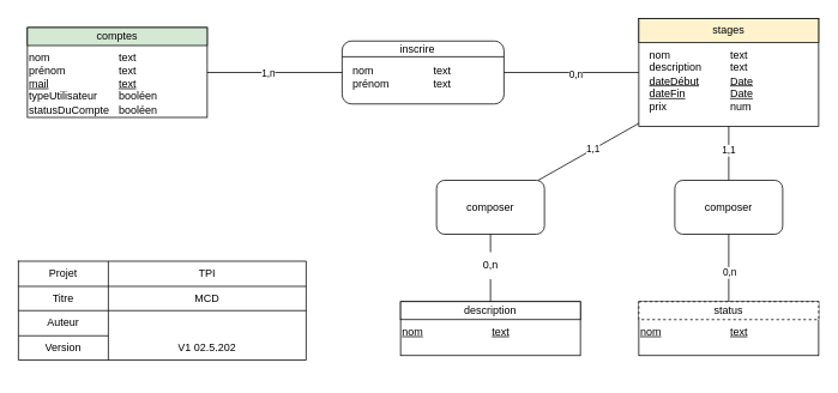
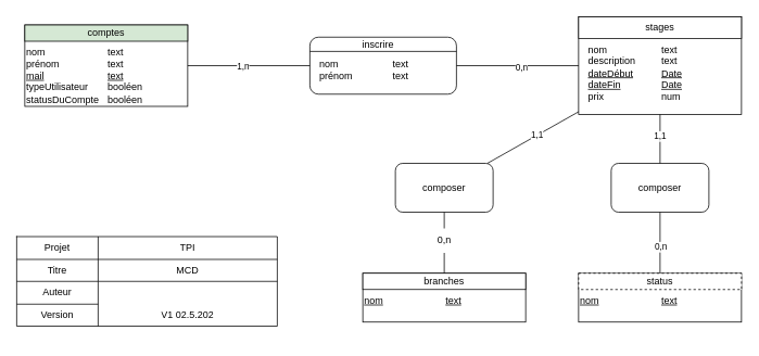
  <mxCell id="0" />
  <mxCell id="1" parent="0" />
  <mxCell id="2" value="&lt;div style=&quot;box-sizing: border-box ; width: 100% ; padding: 2px&quot;&gt;&lt;br&gt;&lt;/div&gt;" style="verticalAlign=top;align=center;overflow=fill;html=1;rounded=0;shadow=0;comic=0;labelBackgroundColor=none;strokeColor=#000000;strokeWidth=1;fillColor=#ffffff;fontFamily=Verdana;fontSize=12;fontColor=#000000;" parent="1" vertex="1"><mxGeometry x="30" y="30" width="200" height="100" as="geometry" /></mxCell>
  <mxCell id="3" value="comptes" style="rounded=0;whiteSpace=wrap;html=1;fillColor=#d5e8d4;" parent="1" vertex="1"><mxGeometry x="30" y="30" width="200" height="20" as="geometry" /></mxCell>
  <mxCell id="4" value="nom&lt;br&gt;prénom&lt;br&gt;&lt;u&gt;mail&lt;/u&gt;&lt;br&gt;typeUtilisateur&lt;br&gt;statusDuCompte" style="text;html=1;strokeColor=none;fillColor=none;align=left;verticalAlign=top;whiteSpace=wrap;rounded=0;" parent="1" vertex="1"><mxGeometry x="30" y="50" width="90" height="60" as="geometry" /></mxCell>
  <mxCell id="5" value="text&lt;br&gt;text&lt;br&gt;&lt;u&gt;text&lt;/u&gt;&lt;br&gt;booléen&lt;br&gt;booléen" style="text;html=1;strokeColor=none;fillColor=none;align=left;verticalAlign=top;whiteSpace=wrap;rounded=0;" parent="1" vertex="1"><mxGeometry x="130" y="50" width="100" height="80" as="geometry" /></mxCell>
  <mxCell id="6" value="" style="group" parent="1" vertex="1" connectable="0"><mxGeometry x="710" y="20" width="200" height="120" as="geometry" /></mxCell>
  <mxCell id="7" value="&lt;div style=&quot;box-sizing: border-box ; width: 100% ; padding: 2px&quot;&gt;&lt;br&gt;&lt;/div&gt;" style="verticalAlign=top;align=center;overflow=fill;html=1;rounded=0;shadow=0;comic=0;labelBackgroundColor=none;strokeColor=#000000;strokeWidth=1;fillColor=#ffffff;fontFamily=Verdana;fontSize=12;fontColor=#000000;" parent="6" vertex="1"><mxGeometry width="200" height="120" as="geometry" /></mxCell>
- <mxCell id="8" value="stages" style="rounded=0;whiteSpace=wrap;html=1;fillColor=#fff2cc;" parent="6" vertex="1"><mxGeometry width="200" height="26.667" as="geometry" /></mxCell>
+ <mxCell id="8" value="stages" style="rounded=0;whiteSpace=wrap;html=1;" parent="6" vertex="1"><mxGeometry width="200" height="26.667" as="geometry" /></mxCell>
  <mxCell id="9" value="nom&lt;br&gt;description&lt;br&gt;&lt;u&gt;dateDébut&lt;/u&gt;&lt;br&gt;&lt;u&gt;dateFin&lt;/u&gt;&lt;br&gt;prix" style="text;html=1;strokeColor=none;fillColor=none;align=left;verticalAlign=top;whiteSpace=wrap;rounded=0;" parent="6" vertex="1"><mxGeometry x="10" y="26.667" width="90" height="26.667" as="geometry" /></mxCell>
  <mxCell id="10" value="text&lt;br&gt;text&lt;br&gt;&lt;u&gt;Date&lt;/u&gt;&lt;br&gt;&lt;u&gt;Date&lt;/u&gt;&lt;br&gt;num" style="text;html=1;strokeColor=none;fillColor=none;align=left;verticalAlign=top;whiteSpace=wrap;rounded=0;" parent="6" vertex="1"><mxGeometry x="100" y="26.667" width="100" height="26.667" as="geometry" /></mxCell>
  <mxCell id="11" value="&lt;div style=&quot;box-sizing: border-box ; width: 100% ; padding: 2px&quot;&gt;&lt;br&gt;&lt;/div&gt;" style="verticalAlign=top;align=center;overflow=fill;html=1;rounded=1;shadow=0;comic=0;labelBackgroundColor=none;strokeColor=#000000;strokeWidth=1;fillColor=#ffffff;fontFamily=Verdana;fontSize=12;fontColor=#000000;" parent="1" vertex="1"><mxGeometry x="380" y="45" width="180" height="70" as="geometry" /></mxCell>
  <mxCell id="12" value="nom&lt;br&gt;prénom" style="text;html=1;strokeColor=none;fillColor=none;align=left;verticalAlign=top;whiteSpace=wrap;rounded=0;" parent="1" vertex="1"><mxGeometry x="390" y="65" width="90" height="20" as="geometry" /></mxCell>
  <mxCell id="13" value="" style="endArrow=none;html=1;entryX=1;entryY=0.25;entryDx=0;entryDy=0;exitX=0;exitY=0.25;exitDx=0;exitDy=0;" parent="1" source="11" target="11" edge="1"><mxGeometry width="50" height="50" relative="1" as="geometry"><mxPoint x="100" y="195" as="sourcePoint" /><mxPoint x="150" y="145" as="targetPoint" /></mxGeometry></mxCell>
  <mxCell id="14" value="inscrire" style="text;html=1;strokeColor=none;fillColor=none;align=center;verticalAlign=middle;whiteSpace=wrap;rounded=0;" parent="1" vertex="1"><mxGeometry x="404" y="45" width="120" height="20" as="geometry" /></mxCell>
  <mxCell id="15" value="text&lt;br&gt;text" style="text;html=1;strokeColor=none;fillColor=none;align=left;verticalAlign=top;whiteSpace=wrap;rounded=0;" parent="1" vertex="1"><mxGeometry x="480" y="65" width="90" height="20" as="geometry" /></mxCell>
  <mxCell id="16" value="" style="endArrow=none;html=1;rounded=0;" parent="1" edge="1"><mxGeometry width="50" height="50" relative="1" as="geometry"><mxPoint x="230" y="80" as="sourcePoint" /><mxPoint x="380" y="80" as="targetPoint" /></mxGeometry></mxCell>
  <mxCell id="17" value="1,n" style="edgeLabel;html=1;align=center;verticalAlign=middle;resizable=0;points=[];fontColor=#000000;" parent="16" vertex="1" connectable="0"><mxGeometry x="-0.107" y="1" relative="1" as="geometry"><mxPoint y="1" as="offset" /></mxGeometry></mxCell>
  <mxCell id="18" value="" style="endArrow=none;html=1;rounded=0;" parent="1" source="11" target="7" edge="1"><mxGeometry width="50" height="50" relative="1" as="geometry"><mxPoint x="720" y="340" as="sourcePoint" /><mxPoint x="770" y="290" as="targetPoint" /></mxGeometry></mxCell>
  <mxCell id="19" value="0,n" style="edgeLabel;html=1;align=center;verticalAlign=middle;resizable=0;points=[];" parent="18" vertex="1" connectable="0"><mxGeometry x="0.05" y="-1" relative="1" as="geometry"><mxPoint as="offset" /></mxGeometry></mxCell>
  <mxCell id="20" value="" style="shape=table;html=1;whiteSpace=wrap;startSize=0;container=1;collapsible=0;childLayout=tableLayout;" parent="1" vertex="1"><mxGeometry x="20" y="290" width="320" height="110" as="geometry" /></mxCell>
  <mxCell id="21" value="" style="shape=partialRectangle;html=1;whiteSpace=wrap;collapsible=0;dropTarget=0;pointerEvents=0;fillColor=none;top=0;left=0;bottom=0;right=0;points=[[0,0.5],[1,0.5]];portConstraint=eastwest;" parent="20" vertex="1"><mxGeometry width="320" height="28" as="geometry" /></mxCell>
  <mxCell id="22" value="Projet" style="shape=partialRectangle;html=1;whiteSpace=wrap;connectable=0;overflow=hidden;fillColor=none;top=0;left=0;bottom=0;right=0;" parent="21" vertex="1"><mxGeometry width="100" height="28" as="geometry"><mxRectangle width="100" height="28" as="alternateBounds" /></mxGeometry></mxCell>
  <mxCell id="23" value="TPI" style="shape=partialRectangle;html=1;whiteSpace=wrap;connectable=0;overflow=hidden;fillColor=none;top=0;left=0;bottom=0;right=0;" parent="21" vertex="1"><mxGeometry x="100" width="220" height="28" as="geometry"><mxRectangle width="220" height="28" as="alternateBounds" /></mxGeometry></mxCell>
  <mxCell id="24" value="" style="shape=partialRectangle;html=1;whiteSpace=wrap;collapsible=0;dropTarget=0;pointerEvents=0;fillColor=none;top=0;left=0;bottom=0;right=0;points=[[0,0.5],[1,0.5]];portConstraint=eastwest;" parent="20" vertex="1"><mxGeometry y="28" width="320" height="27" as="geometry" /></mxCell>
  <mxCell id="25" value="Titre" style="shape=partialRectangle;html=1;whiteSpace=wrap;connectable=0;overflow=hidden;fillColor=none;top=0;left=0;bottom=0;right=0;" parent="24" vertex="1"><mxGeometry width="100" height="27" as="geometry"><mxRectangle width="100" height="27" as="alternateBounds" /></mxGeometry></mxCell>
  <mxCell id="26" value="MCD" style="shape=partialRectangle;html=1;whiteSpace=wrap;connectable=0;overflow=hidden;fillColor=none;top=0;left=0;bottom=0;right=0;" parent="24" vertex="1"><mxGeometry x="100" width="220" height="27" as="geometry"><mxRectangle width="220" height="27" as="alternateBounds" /></mxGeometry></mxCell>
  <mxCell id="27" value="" style="shape=partialRectangle;html=1;whiteSpace=wrap;collapsible=0;dropTarget=0;pointerEvents=0;fillColor=none;top=0;left=0;bottom=0;right=0;points=[[0,0.5],[1,0.5]];portConstraint=eastwest;" parent="20" vertex="1"><mxGeometry y="55" width="320" height="28" as="geometry" /></mxCell>
  <mxCell id="28" value="Auteur" style="shape=partialRectangle;html=1;whiteSpace=wrap;connectable=0;overflow=hidden;fillColor=none;top=0;left=0;bottom=0;right=0;" parent="27" vertex="1"><mxGeometry width="100" height="28" as="geometry"><mxRectangle width="100" height="28" as="alternateBounds" /></mxGeometry></mxCell>
  <mxCell id="29" value="" style="shape=partialRectangle;html=1;whiteSpace=wrap;collapsible=0;dropTarget=0;pointerEvents=0;fillColor=none;top=0;left=0;bottom=0;right=0;points=[[0,0.5],[1,0.5]];portConstraint=eastwest;" parent="20" vertex="1"><mxGeometry y="83" width="320" height="27" as="geometry" /></mxCell>
  <mxCell id="30" value="Version" style="shape=partialRectangle;html=1;whiteSpace=wrap;connectable=0;overflow=hidden;fillColor=none;top=0;left=0;bottom=0;right=0;" parent="29" vertex="1"><mxGeometry width="100" height="27" as="geometry"><mxRectangle width="100" height="27" as="alternateBounds" /></mxGeometry></mxCell>
  <mxCell id="31" value="V1&amp;nbsp;02.5.202" style="shape=partialRectangle;html=1;whiteSpace=wrap;connectable=0;overflow=hidden;fillColor=none;top=0;left=0;bottom=0;right=0;" parent="29" vertex="1"><mxGeometry x="100" width="220" height="27" as="geometry"><mxRectangle width="220" height="27" as="alternateBounds" /></mxGeometry></mxCell>
  <mxCell id="32" value="&lt;div style=&quot;box-sizing: border-box ; width: 100% ; padding: 2px&quot;&gt;&lt;br&gt;&lt;/div&gt;" style="verticalAlign=top;align=center;overflow=fill;html=1;rounded=0;shadow=0;comic=0;labelBackgroundColor=none;strokeColor=#000000;strokeWidth=1;fillColor=#ffffff;fontFamily=Verdana;fontSize=12;fontColor=#000000;" parent="1" vertex="1"><mxGeometry x="710" y="335" width="200" height="60" as="geometry" /></mxCell>
  <mxCell id="33" value="status" style="rounded=0;whiteSpace=wrap;html=1;dashed=1;" parent="1" vertex="1"><mxGeometry x="710" y="335" width="200" height="20" as="geometry" /></mxCell>
  <mxCell id="34" value="&lt;u&gt;nom&lt;span style=&quot;white-space: pre;&quot;&gt;&#09;&lt;/span&gt;&lt;/u&gt;" style="text;html=1;strokeColor=none;fillColor=none;align=left;verticalAlign=top;whiteSpace=wrap;rounded=0;" parent="1" vertex="1"><mxGeometry x="710" y="355" width="90" height="35" as="geometry" /></mxCell>
  <mxCell id="35" value="&lt;u&gt;text&lt;/u&gt;" style="text;html=1;strokeColor=none;fillColor=none;align=left;verticalAlign=top;whiteSpace=wrap;rounded=0;" parent="1" vertex="1"><mxGeometry x="810" y="355" width="100" height="35" as="geometry" /></mxCell>
  <mxCell id="36" value="&lt;div style=&quot;box-sizing: border-box ; width: 100% ; padding: 2px&quot;&gt;&lt;br&gt;&lt;/div&gt;" style="verticalAlign=top;align=center;overflow=fill;html=1;rounded=0;shadow=0;comic=0;labelBackgroundColor=none;strokeColor=#000000;strokeWidth=1;fillColor=#ffffff;fontFamily=Verdana;fontSize=12;fontColor=#000000;" parent="1" vertex="1"><mxGeometry x="445" y="335" width="200" height="60" as="geometry" /></mxCell>
- <mxCell id="37" value="description" style="rounded=0;whiteSpace=wrap;html=1;" parent="1" vertex="1"><mxGeometry x="445" y="335" width="200" height="20" as="geometry" /></mxCell>
+ <mxCell id="37" value="branches" style="rounded=0;whiteSpace=wrap;html=1;" parent="1" vertex="1"><mxGeometry x="445" y="335" width="200" height="20" as="geometry" /></mxCell>
  <mxCell id="38" value="&lt;u&gt;nom&lt;span style=&quot;white-space: pre;&quot;&gt;&#09;&lt;/span&gt;&lt;/u&gt;" style="text;html=1;strokeColor=none;fillColor=none;align=left;verticalAlign=top;whiteSpace=wrap;rounded=0;" parent="1" vertex="1"><mxGeometry x="445" y="355" width="90" height="60" as="geometry" /></mxCell>
  <mxCell id="39" value="&lt;u&gt;text&lt;/u&gt;" style="text;html=1;strokeColor=none;fillColor=none;align=left;verticalAlign=top;whiteSpace=wrap;rounded=0;" parent="1" vertex="1"><mxGeometry x="545" y="355" width="100" height="30" as="geometry" /></mxCell>
  <mxCell id="40" value="" style="endArrow=none;html=1;rounded=0;" parent="1" source="45" target="37" edge="1"><mxGeometry width="50" height="50" relative="1" as="geometry"><mxPoint x="550" y="290" as="sourcePoint" /><mxPoint x="380" y="330" as="targetPoint" /></mxGeometry></mxCell>
  <mxCell id="41" value="" style="endArrow=none;html=1;rounded=0;" parent="1" source="7" target="43" edge="1"><mxGeometry width="50" height="50" relative="1" as="geometry"><mxPoint x="200" y="330" as="sourcePoint" /><mxPoint x="561.733" y="220" as="targetPoint" /></mxGeometry></mxCell>
  <mxCell id="42" value="1,1" style="edgeLabel;html=1;align=center;verticalAlign=middle;resizable=0;points=[];" parent="41" vertex="1" connectable="0"><mxGeometry x="-0.085" y="-1" relative="1" as="geometry"><mxPoint as="offset" /></mxGeometry></mxCell>
  <mxCell id="43" value="composer" style="rounded=1;whiteSpace=wrap;html=1;" parent="1" vertex="1"><mxGeometry x="485" y="200" width="120" height="60" as="geometry" /></mxCell>
  <mxCell id="44" value="" style="endArrow=none;html=1;rounded=0;" parent="1" source="43" target="45" edge="1"><mxGeometry width="50" height="50" relative="1" as="geometry"><mxPoint x="550" y="250" as="sourcePoint" /><mxPoint x="550" y="335" as="targetPoint" /></mxGeometry></mxCell>
  <mxCell id="45" value="0,n" style="text;html=1;align=center;verticalAlign=middle;resizable=0;points=[];autosize=1;strokeColor=none;fillColor=none;" parent="1" vertex="1"><mxGeometry x="525" y="280" width="40" height="30" as="geometry" /></mxCell>
  <mxCell id="46" value="composer" style="rounded=1;whiteSpace=wrap;html=1;" parent="1" vertex="1"><mxGeometry x="750" y="200" width="120" height="60" as="geometry" /></mxCell>
  <mxCell id="47" value="" style="endArrow=none;html=1;rounded=0;exitX=0.5;exitY=0;exitDx=0;exitDy=0;" parent="1" source="33" target="46" edge="1"><mxGeometry width="50" height="50" relative="1" as="geometry"><mxPoint x="780" y="640" as="sourcePoint" /><mxPoint x="830" y="590" as="targetPoint" /></mxGeometry></mxCell>
  <mxCell id="48" value="0,n" style="edgeLabel;html=1;align=center;verticalAlign=middle;resizable=0;points=[];" parent="47" vertex="1" connectable="0"><mxGeometry x="-0.12" y="-5" relative="1" as="geometry"><mxPoint x="-5" as="offset" /></mxGeometry></mxCell>
  <mxCell id="49" value="" style="endArrow=none;html=1;rounded=0;" parent="1" source="46" target="7" edge="1"><mxGeometry width="50" height="50" relative="1" as="geometry"><mxPoint x="830" y="610" as="sourcePoint" /><mxPoint x="880" y="560" as="targetPoint" /></mxGeometry></mxCell>
  <mxCell id="50" value="1,1" style="edgeLabel;html=1;align=center;verticalAlign=middle;resizable=0;points=[];" parent="49" vertex="1" connectable="0"><mxGeometry x="0.133" y="1" relative="1" as="geometry"><mxPoint as="offset" /></mxGeometry></mxCell>
